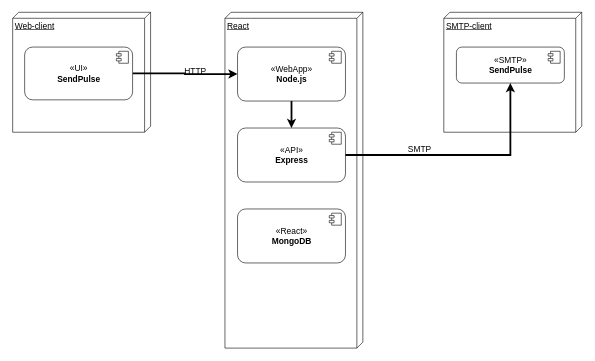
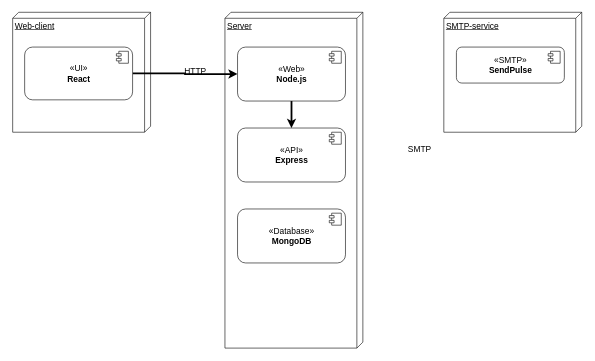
  <mxCell id="0" />
  <mxCell id="1" parent="0" />
- <mxCell id="2" value="React" style="verticalAlign=top;align=left;spacingTop=8;spacingLeft=2;spacingRight=12;shape=cube;size=10;direction=south;fontStyle=4;html=1;rounded=1;fontFamily=Helvetica;fontSize=14;fontColor=#000000;" vertex="1" parent="1"><mxGeometry x="374" y="20" width="230" height="560" as="geometry" /></mxCell>
+ <mxCell id="2" value="Server" style="verticalAlign=top;align=left;spacingTop=8;spacingLeft=2;spacingRight=12;shape=cube;size=10;direction=south;fontStyle=4;html=1;rounded=1;fontFamily=Helvetica;fontSize=14;fontColor=#000000;" vertex="1" parent="1"><mxGeometry x="374" y="20" width="230" height="560" as="geometry" /></mxCell>
  <mxCell id="3" value="Web-client" style="verticalAlign=top;align=left;spacingTop=8;spacingLeft=2;spacingRight=12;shape=cube;size=10;direction=south;fontStyle=4;html=1;rounded=1;fontFamily=Helvetica;fontSize=14;fontColor=#000000;" vertex="1" parent="1"><mxGeometry x="20" y="20" width="230" height="200" as="geometry" /></mxCell>
  <mxCell id="4" style="edgeStyle=orthogonalEdgeStyle;rounded=0;orthogonalLoop=1;jettySize=auto;html=1;entryX=0;entryY=0.5;entryDx=0;entryDy=0;fontFamily=Helvetica;fontSize=14;fontColor=#000000;strokeColor=default;strokeWidth=3;" edge="1" parent="1" source="5" target="8"><mxGeometry relative="1" as="geometry" /></mxCell>
- <mxCell id="5" value="«UI»&lt;br&gt;&lt;b&gt;SendPulse&lt;/b&gt;" style="html=1;dropTarget=0;rounded=1;fontFamily=Helvetica;fontSize=14;fontColor=#000000;align=center;" vertex="1" parent="1"><mxGeometry x="40" y="78" width="180" height="88" as="geometry" /></mxCell>
+ <mxCell id="5" value="«UI»&lt;br&gt;&lt;b&gt;React&lt;/b&gt;" style="html=1;dropTarget=0;rounded=1;fontFamily=Helvetica;fontSize=14;fontColor=#000000;align=center;" vertex="1" parent="1"><mxGeometry x="40" y="78" width="180" height="88" as="geometry" /></mxCell>
  <mxCell id="6" value="" style="shape=module;jettyWidth=8;jettyHeight=4;rounded=1;fontFamily=Helvetica;fontSize=14;fontColor=#000000;align=center;" vertex="1" parent="5"><mxGeometry x="1" width="20" height="20" relative="1" as="geometry"><mxPoint x="-27" y="7" as="offset" /></mxGeometry></mxCell>
  <mxCell id="7" style="edgeStyle=orthogonalEdgeStyle;rounded=0;orthogonalLoop=1;jettySize=auto;html=1;entryX=0.5;entryY=0;entryDx=0;entryDy=0;fontFamily=Helvetica;fontSize=14;fontColor=#000000;strokeColor=default;strokeWidth=3;" edge="1" parent="1" source="8" target="12"><mxGeometry relative="1" as="geometry" /></mxCell>
- <mxCell id="8" value="«WebApp»&lt;br&gt;&lt;b&gt;Node.js&lt;/b&gt;" style="html=1;dropTarget=0;rounded=1;fontFamily=Helvetica;fontSize=14;fontColor=#000000;align=center;" vertex="1" parent="1"><mxGeometry x="395" y="78" width="180" height="90" as="geometry" /></mxCell>
+ <mxCell id="8" value="«Web»&lt;br&gt;&lt;b&gt;Node.js&lt;/b&gt;" style="html=1;dropTarget=0;rounded=1;fontFamily=Helvetica;fontSize=14;fontColor=#000000;align=center;" vertex="1" parent="1"><mxGeometry x="395" y="78" width="180" height="90" as="geometry" /></mxCell>
  <mxCell id="9" value="" style="shape=module;jettyWidth=8;jettyHeight=4;rounded=1;fontFamily=Helvetica;fontSize=14;fontColor=#000000;align=center;" vertex="1" parent="8"><mxGeometry x="1" width="20" height="20" relative="1" as="geometry"><mxPoint x="-27" y="7" as="offset" /></mxGeometry></mxCell>
- <mxCell id="10" value="«React»&lt;br&gt;&lt;b&gt;MongoDB&lt;/b&gt;" style="html=1;dropTarget=0;rounded=1;fontFamily=Helvetica;fontSize=14;fontColor=#000000;align=center;" vertex="1" parent="1"><mxGeometry x="395" y="348" width="180" height="90" as="geometry" /></mxCell>
+ <mxCell id="10" value="«Database»&lt;br&gt;&lt;b&gt;MongoDB&lt;/b&gt;" style="html=1;dropTarget=0;rounded=1;fontFamily=Helvetica;fontSize=14;fontColor=#000000;align=center;" vertex="1" parent="1"><mxGeometry x="395" y="348" width="180" height="90" as="geometry" /></mxCell>
  <mxCell id="11" value="" style="shape=module;jettyWidth=8;jettyHeight=4;rounded=1;fontFamily=Helvetica;fontSize=14;fontColor=#000000;align=center;" vertex="1" parent="10"><mxGeometry x="1" width="20" height="20" relative="1" as="geometry"><mxPoint x="-27" y="7" as="offset" /></mxGeometry></mxCell>
  <mxCell id="12" value="«API»&lt;br&gt;&lt;b&gt;Express&lt;/b&gt;" style="html=1;dropTarget=0;rounded=1;fontFamily=Helvetica;fontSize=14;fontColor=#000000;align=center;" vertex="1" parent="1"><mxGeometry x="395" y="213" width="180" height="90" as="geometry" /></mxCell>
  <mxCell id="13" value="" style="shape=module;jettyWidth=8;jettyHeight=4;rounded=1;fontFamily=Helvetica;fontSize=14;fontColor=#000000;align=center;" vertex="1" parent="12"><mxGeometry x="1" width="20" height="20" relative="1" as="geometry"><mxPoint x="-27" y="7" as="offset" /></mxGeometry></mxCell>
- <mxCell id="14" value="SMTP-client" style="verticalAlign=top;align=left;spacingTop=8;spacingLeft=2;spacingRight=12;shape=cube;size=10;direction=south;fontStyle=4;html=1;rounded=1;fontFamily=Helvetica;fontSize=14;fontColor=#000000;" vertex="1" parent="1"><mxGeometry x="739" y="20" width="230" height="200" as="geometry" /></mxCell>
+ <mxCell id="14" value="SMTP-service" style="verticalAlign=top;align=left;spacingTop=8;spacingLeft=2;spacingRight=12;shape=cube;size=10;direction=south;fontStyle=4;html=1;rounded=1;fontFamily=Helvetica;fontSize=14;fontColor=#000000;" vertex="1" parent="1"><mxGeometry x="739" y="20" width="230" height="200" as="geometry" /></mxCell>
  <mxCell id="15" value="«SMTP»&lt;br&gt;&lt;b&gt;SendPulse&lt;/b&gt;" style="html=1;dropTarget=0;rounded=1;fontFamily=Helvetica;fontSize=14;fontColor=#000000;align=center;" vertex="1" parent="1"><mxGeometry x="760" y="78" width="180" height="60" as="geometry" /></mxCell>
  <mxCell id="16" value="" style="shape=module;jettyWidth=8;jettyHeight=4;rounded=1;fontFamily=Helvetica;fontSize=14;fontColor=#000000;align=center;" vertex="1" parent="15"><mxGeometry x="1" width="20" height="20" relative="1" as="geometry"><mxPoint x="-27" y="7" as="offset" /></mxGeometry></mxCell>
- <mxCell id="17" style="edgeStyle=orthogonalEdgeStyle;rounded=0;orthogonalLoop=1;jettySize=auto;html=1;entryX=0.5;entryY=1;entryDx=0;entryDy=0;fontFamily=Helvetica;fontSize=14;fontColor=#000000;strokeColor=default;strokeWidth=3;" edge="1" parent="1" source="12" target="15"><mxGeometry relative="1" as="geometry" /></mxCell>
  <mxCell id="18" value="HTTP" style="text;html=1;strokeColor=none;fillColor=none;align=center;verticalAlign=middle;whiteSpace=wrap;rounded=0;fontFamily=Helvetica;fontSize=14;fontColor=#000000;" vertex="1" parent="1"><mxGeometry x="295" y="103" width="60" height="30" as="geometry" /></mxCell>
  <mxCell id="19" value="SMTP" style="text;html=1;strokeColor=none;fillColor=none;align=center;verticalAlign=middle;whiteSpace=wrap;rounded=0;fontFamily=Helvetica;fontSize=14;fontColor=#000000;" vertex="1" parent="1"><mxGeometry x="669" y="234" width="60" height="30" as="geometry" /></mxCell>
